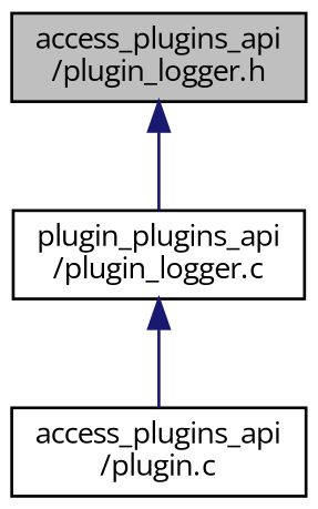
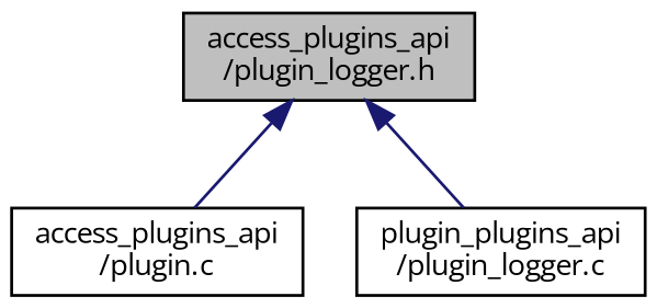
  digraph {
    fontname="Open Sans"
    node [color=black fillcolor=white fontname="Open Sans" fontsize=10 shape=record style=filled]
    edge [color=midnightblue dir=back fontname="Open Sans" fontsize=10 labelfontname=Helvetica labelfontsize=10 style=solid]
    n1 [fillcolor=grey75 fontcolor=black height=0.2 label="access_plugins_api\l/plugin_logger.h" width=0.4]
    n2 [height=0.2 label="access_plugins_api\l/plugin.c" width=0.4]
    n3 [height=0.2 label="plugin_plugins_api\l/plugin_logger.c" width=0.4]
-   n3 -> n2
+   n1 -> n2
    n1 -> n3
  }
